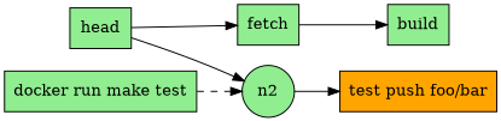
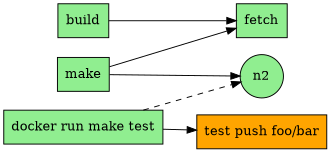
  digraph {
    fontname="DejaVu Serif"
    rankdir=LR
    node [fillcolor="#90ee90" fontname="DejaVu Serif" shape=box style=filled]
    edge [fontname="DejaVu Serif"]
-   n6 [label=head]
+   n6 [label=make]
    n5 [label=fetch]
    n2 [shape=circle]
    n4 [label=build]
    n3 [label="docker run make test"]
    n1 [fillcolor="#ffa500" label="test push foo/bar"]
    n6 -> n5
    n6 -> n2
-   n5 -> n4
-   n2 -> n1
+   n4 -> n5
+   n3 -> n1
    n3 -> n2 [style=dashed]
  }
